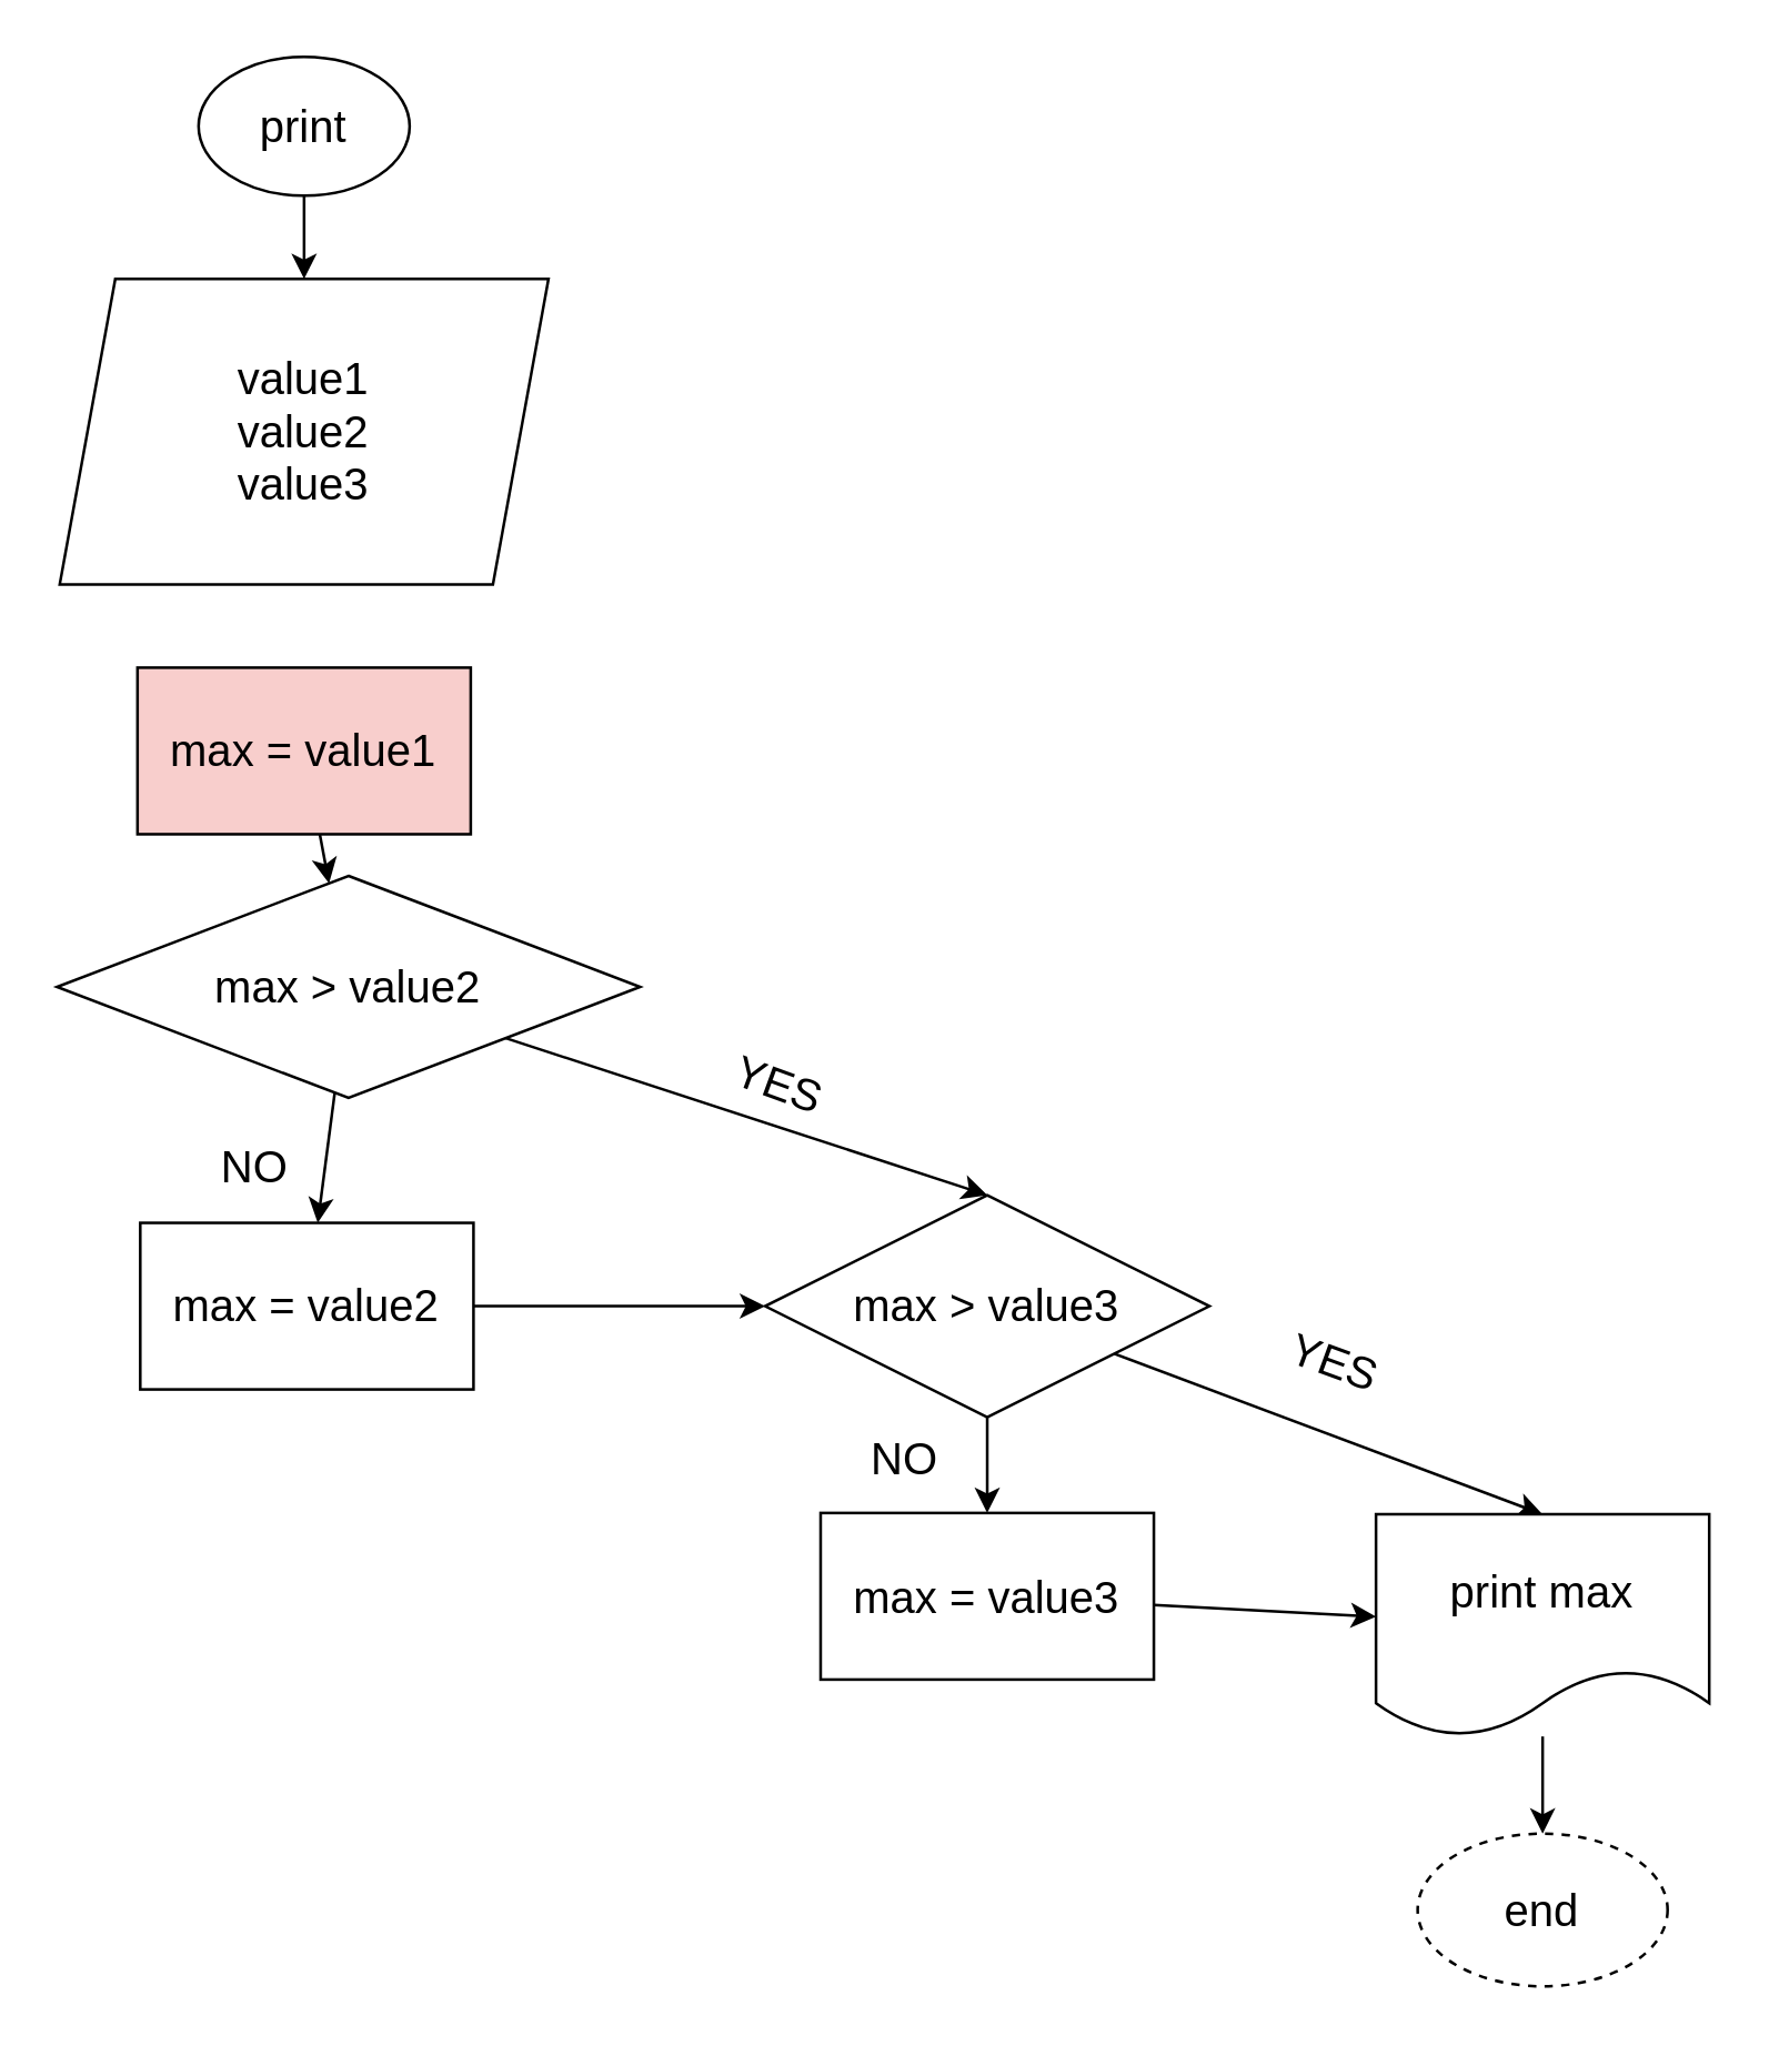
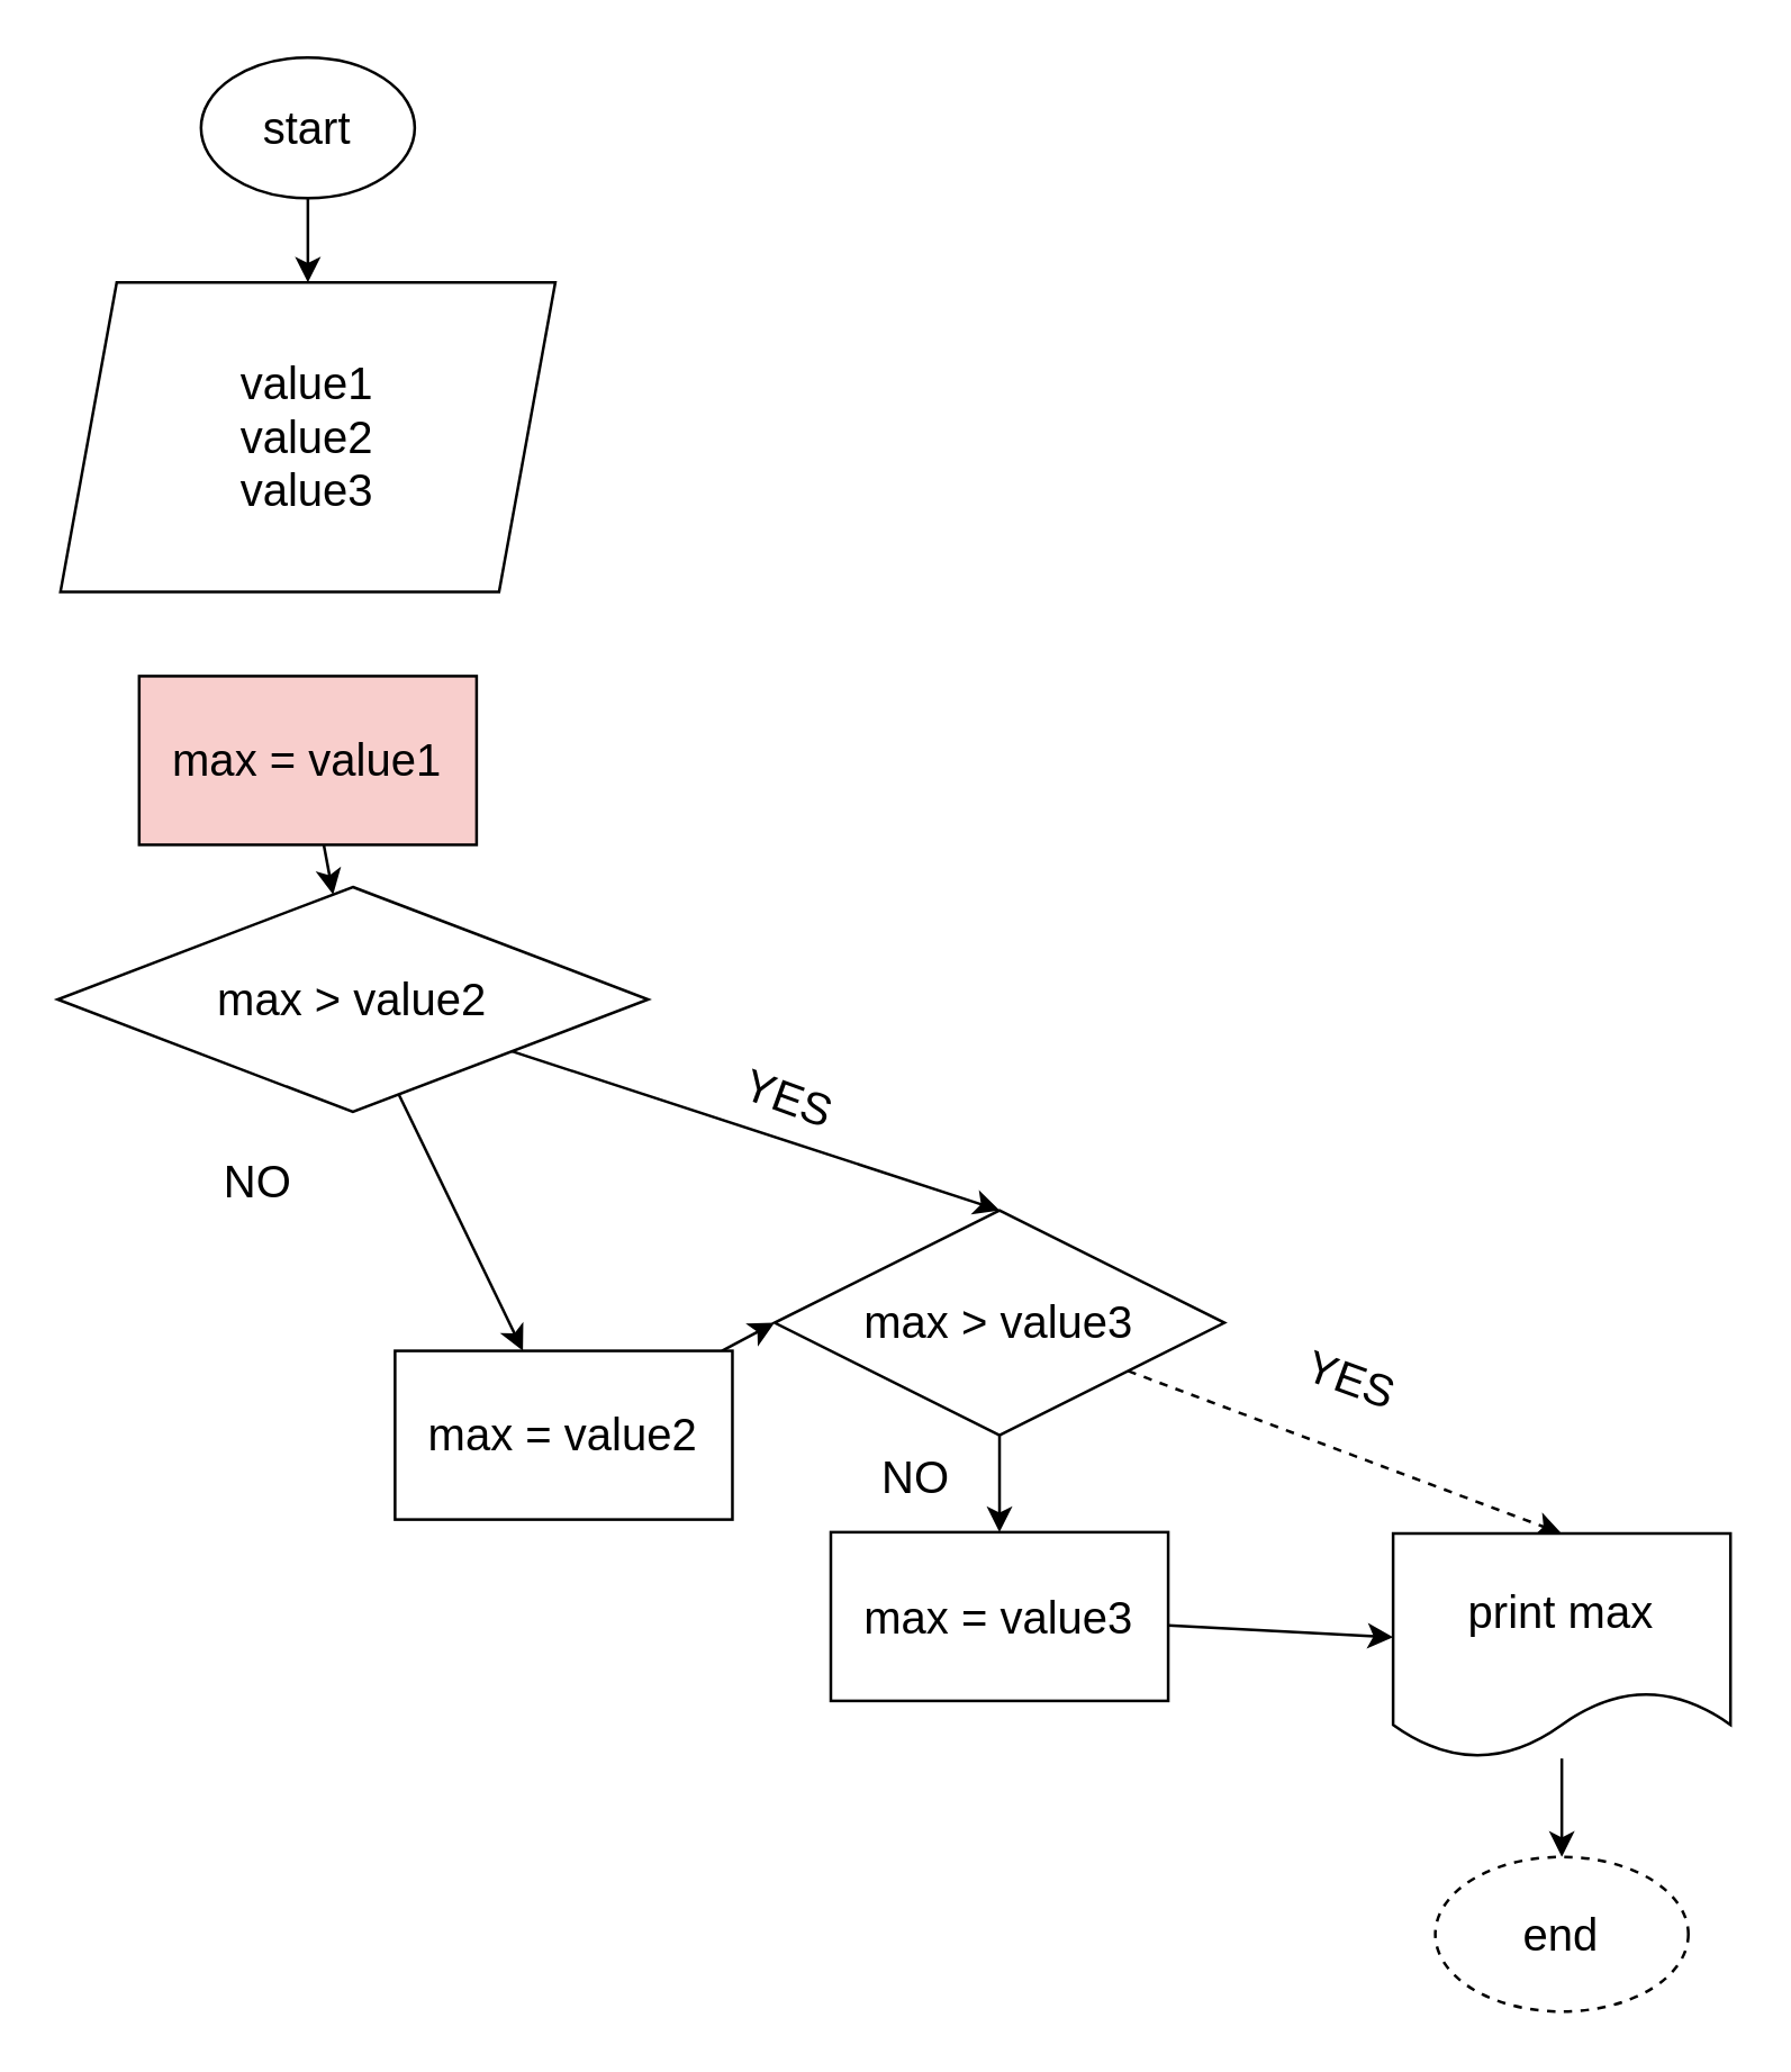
  <mxCell id="0" />
  <mxCell id="1" parent="0" />
  <mxCell id="2" value="" style="edgeStyle=none;html=1;fontSize=16;" edge="1" parent="1" source="3" target="4"><mxGeometry relative="1" as="geometry" /></mxCell>
- <mxCell id="3" value="&lt;font style=&quot;font-size: 16px;&quot;&gt;print&lt;/font&gt;" style="ellipse;whiteSpace=wrap;html=1;fontSize=16;" vertex="1" parent="1"><mxGeometry x="71" y="20" width="76" height="50" as="geometry" /></mxCell>
+ <mxCell id="3" value="&lt;font style=&quot;font-size: 16px;&quot;&gt;start&lt;/font&gt;" style="ellipse;whiteSpace=wrap;html=1;fontSize=16;" vertex="1" parent="1"><mxGeometry x="71" y="20" width="76" height="50" as="geometry" /></mxCell>
  <mxCell id="4" value="value1&lt;br style=&quot;font-size: 16px&quot;&gt;value2&lt;br style=&quot;font-size: 16px&quot;&gt;value3" style="shape=parallelogram;perimeter=parallelogramPerimeter;whiteSpace=wrap;html=1;fixedSize=1;fontSize=16;" vertex="1" parent="1"><mxGeometry x="21" y="100" width="176" height="110" as="geometry" /></mxCell>
  <mxCell id="5" value="" style="edgeStyle=none;html=1;fontSize=16;" edge="1" parent="1" source="6" target="9"><mxGeometry relative="1" as="geometry" /></mxCell>
  <mxCell id="6" value="&lt;span&gt;max = value1&lt;/span&gt;" style="whiteSpace=wrap;html=1;fontSize=16;fillColor=#f8cecc;" vertex="1" parent="1"><mxGeometry x="49" y="240" width="120" height="60" as="geometry" /></mxCell>
  <mxCell id="7" value="" style="edgeStyle=none;html=1;fontSize=16;" edge="1" parent="1" source="9" target="11"><mxGeometry relative="1" as="geometry" /></mxCell>
  <mxCell id="8" value="" style="edgeStyle=none;html=1;fontSize=16;entryX=0.5;entryY=0;entryDx=0;entryDy=0;" edge="1" parent="1" source="9" target="16"><mxGeometry relative="1" as="geometry"><mxPoint x="275" y="360" as="targetPoint" /></mxGeometry></mxCell>
  <mxCell id="9" value="max &amp;gt; value2" style="rhombus;whiteSpace=wrap;html=1;fontSize=16;" vertex="1" parent="1"><mxGeometry x="20" y="315" width="210" height="80" as="geometry" /></mxCell>
  <mxCell id="10" style="edgeStyle=none;html=1;entryX=0;entryY=0.5;entryDx=0;entryDy=0;fontSize=16;" edge="1" parent="1" source="11" target="16"><mxGeometry relative="1" as="geometry" /></mxCell>
- <mxCell id="11" value="max = value2" style="whiteSpace=wrap;html=1;fontSize=16;" vertex="1" parent="1"><mxGeometry x="50" y="440" width="120" height="60" as="geometry" /></mxCell>
+ <mxCell id="11" value="max = value2" style="whiteSpace=wrap;html=1;fontSize=16;" vertex="1" parent="1"><mxGeometry x="140" y="480" width="120" height="60" as="geometry" /></mxCell>
  <mxCell id="12" value="NO" style="text;html=1;align=center;verticalAlign=middle;resizable=0;points=[];autosize=1;strokeColor=none;fillColor=none;fontSize=16;" vertex="1" parent="1"><mxGeometry x="71" y="410" width="40" height="20" as="geometry" /></mxCell>
  <mxCell id="13" value="YES" style="text;html=1;align=center;verticalAlign=middle;resizable=0;points=[];autosize=1;strokeColor=none;fillColor=none;fontSize=16;rotation=20;" vertex="1" parent="1"><mxGeometry x="255" y="380" width="50" height="20" as="geometry" /></mxCell>
  <mxCell id="14" value="" style="edgeStyle=none;html=1;fontSize=16;" edge="1" parent="1" source="16" target="18"><mxGeometry relative="1" as="geometry" /></mxCell>
- <mxCell id="15" style="edgeStyle=none;html=1;entryX=0.5;entryY=0;entryDx=0;entryDy=0;fontSize=16;" edge="1" parent="1" source="16" target="20"><mxGeometry relative="1" as="geometry" /></mxCell>
+ <mxCell id="15" style="edgeStyle=none;html=1;entryX=0.5;entryY=0;entryDx=0;entryDy=0;fontSize=16;dashed=1;" edge="1" parent="1" source="16" target="20"><mxGeometry relative="1" as="geometry" /></mxCell>
  <mxCell id="16" value="max &amp;gt; value3" style="rhombus;whiteSpace=wrap;html=1;fontSize=16;" vertex="1" parent="1"><mxGeometry x="275" y="430" width="160" height="80" as="geometry" /></mxCell>
  <mxCell id="17" value="" style="edgeStyle=none;html=1;fontSize=16;" edge="1" parent="1" source="18" target="20"><mxGeometry relative="1" as="geometry" /></mxCell>
  <mxCell id="18" value="max = value3" style="whiteSpace=wrap;html=1;fontSize=16;" vertex="1" parent="1"><mxGeometry x="295" y="544.5" width="120" height="60" as="geometry" /></mxCell>
  <mxCell id="19" value="" style="edgeStyle=none;html=1;fontSize=16;" edge="1" parent="1" source="20" target="23"><mxGeometry relative="1" as="geometry" /></mxCell>
  <mxCell id="20" value="print max" style="shape=document;whiteSpace=wrap;html=1;boundedLbl=1;fontSize=16;" vertex="1" parent="1"><mxGeometry x="495" y="545" width="120" height="80" as="geometry" /></mxCell>
  <mxCell id="21" value="YES" style="text;html=1;align=center;verticalAlign=middle;resizable=0;points=[];autosize=1;strokeColor=none;fillColor=none;fontSize=16;rotation=20;" vertex="1" parent="1"><mxGeometry x="455" y="480" width="50" height="20" as="geometry" /></mxCell>
  <mxCell id="22" value="NO" style="text;html=1;align=center;verticalAlign=middle;resizable=0;points=[];autosize=1;strokeColor=none;fillColor=none;fontSize=16;" vertex="1" parent="1"><mxGeometry x="305" y="515" width="40" height="20" as="geometry" /></mxCell>
  <mxCell id="23" value="end" style="ellipse;whiteSpace=wrap;html=1;fontSize=16;dashed=1;" vertex="1" parent="1"><mxGeometry x="510" y="660" width="90" height="55" as="geometry" /></mxCell>
